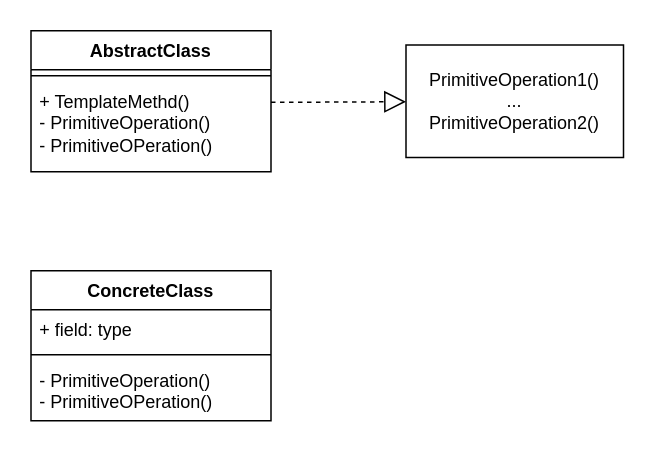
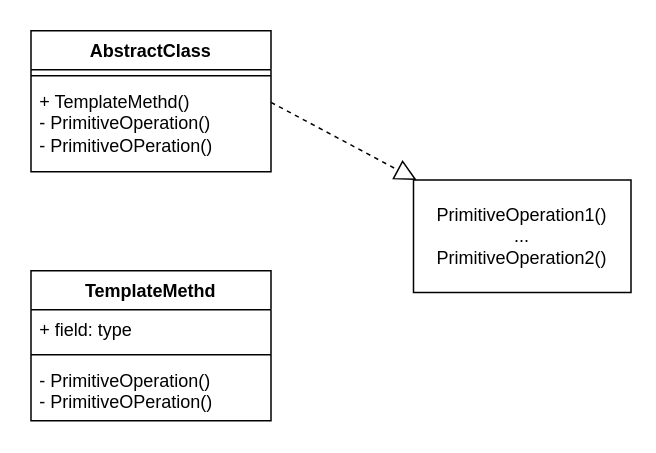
  <mxCell id="0" />
  <mxCell id="1" parent="0" />
  <mxCell id="2" value="AbstractClass" style="swimlane;fontStyle=1;align=center;verticalAlign=top;childLayout=stackLayout;horizontal=1;startSize=26;horizontalStack=0;resizeParent=1;resizeParentMax=0;resizeLast=0;collapsible=1;marginBottom=0;whiteSpace=wrap;html=1;" vertex="1" parent="1"><mxGeometry x="20" y="20" width="160" height="94" as="geometry" /></mxCell>
  <mxCell id="3" value="" style="line;strokeWidth=1;fillColor=none;align=left;verticalAlign=middle;spacingTop=-1;spacingLeft=3;spacingRight=3;rotatable=0;labelPosition=right;points=[];portConstraint=eastwest;strokeColor=inherit;" vertex="1" parent="2"><mxGeometry y="26" width="160" height="8" as="geometry" /></mxCell>
  <mxCell id="4" value="+ TemplateMethd()&lt;br&gt;- PrimitiveOperation()&lt;br&gt;- PrimitiveOPeration()" style="text;strokeColor=none;fillColor=none;align=left;verticalAlign=top;spacingLeft=4;spacingRight=4;overflow=hidden;rotatable=0;points=[[0,0.5],[1,0.5]];portConstraint=eastwest;whiteSpace=wrap;html=1;" vertex="1" parent="2"><mxGeometry y="34" width="160" height="60" as="geometry" /></mxCell>
- <mxCell id="5" value="ConcreteClass" style="swimlane;fontStyle=1;align=center;verticalAlign=top;childLayout=stackLayout;horizontal=1;startSize=26;horizontalStack=0;resizeParent=1;resizeParentMax=0;resizeLast=0;collapsible=1;marginBottom=0;whiteSpace=wrap;html=1;" vertex="1" parent="1"><mxGeometry x="20" y="180" width="160" height="100" as="geometry" /></mxCell>
+ <mxCell id="5" value="TemplateMethd" style="swimlane;fontStyle=1;align=center;verticalAlign=top;childLayout=stackLayout;horizontal=1;startSize=26;horizontalStack=0;resizeParent=1;resizeParentMax=0;resizeLast=0;collapsible=1;marginBottom=0;whiteSpace=wrap;html=1;" vertex="1" parent="1"><mxGeometry x="20" y="180" width="160" height="100" as="geometry" /></mxCell>
  <mxCell id="6" value="+ field: type" style="text;strokeColor=none;fillColor=none;align=left;verticalAlign=top;spacingLeft=4;spacingRight=4;overflow=hidden;rotatable=0;points=[[0,0.5],[1,0.5]];portConstraint=eastwest;whiteSpace=wrap;html=1;" vertex="1" parent="5"><mxGeometry y="26" width="160" height="26" as="geometry" /></mxCell>
  <mxCell id="7" value="" style="line;strokeWidth=1;fillColor=none;align=left;verticalAlign=middle;spacingTop=-1;spacingLeft=3;spacingRight=3;rotatable=0;labelPosition=right;points=[];portConstraint=eastwest;strokeColor=inherit;" vertex="1" parent="5"><mxGeometry y="52" width="160" height="8" as="geometry" /></mxCell>
  <mxCell id="8" value="- PrimitiveOperation()&lt;br&gt;- PrimitiveOPeration()" style="text;strokeColor=none;fillColor=none;align=left;verticalAlign=top;spacingLeft=4;spacingRight=4;overflow=hidden;rotatable=0;points=[[0,0.5],[1,0.5]];portConstraint=eastwest;whiteSpace=wrap;html=1;" vertex="1" parent="5"><mxGeometry y="60" width="160" height="40" as="geometry" /></mxCell>
  <mxCell id="9" value="" style="endArrow=block;dashed=1;endFill=0;endSize=12;html=1;rounded=0;exitX=1;exitY=0.229;exitDx=0;exitDy=0;exitPerimeter=0;" edge="1" parent="1" source="4" target="10"><mxGeometry width="160" relative="1" as="geometry"><mxPoint y="170" as="sourcePoint" x="180" /><mxPoint x="320" y="70" as="targetPoint" /></mxGeometry></mxCell>
- <mxCell id="10" value="PrimitiveOperation1()&lt;br&gt;...&lt;br&gt;PrimitiveOperation2()" style="html=1;whiteSpace=wrap;" vertex="1" parent="1"><mxGeometry x="270" y="29.5" width="145" height="75" as="geometry" /></mxCell>
+ <mxCell id="10" value="PrimitiveOperation1()&lt;br&gt;...&lt;br&gt;PrimitiveOperation2()" style="html=1;whiteSpace=wrap;" vertex="1" parent="1"><mxGeometry x="275" y="119.5" width="145" height="75" as="geometry" /></mxCell>
